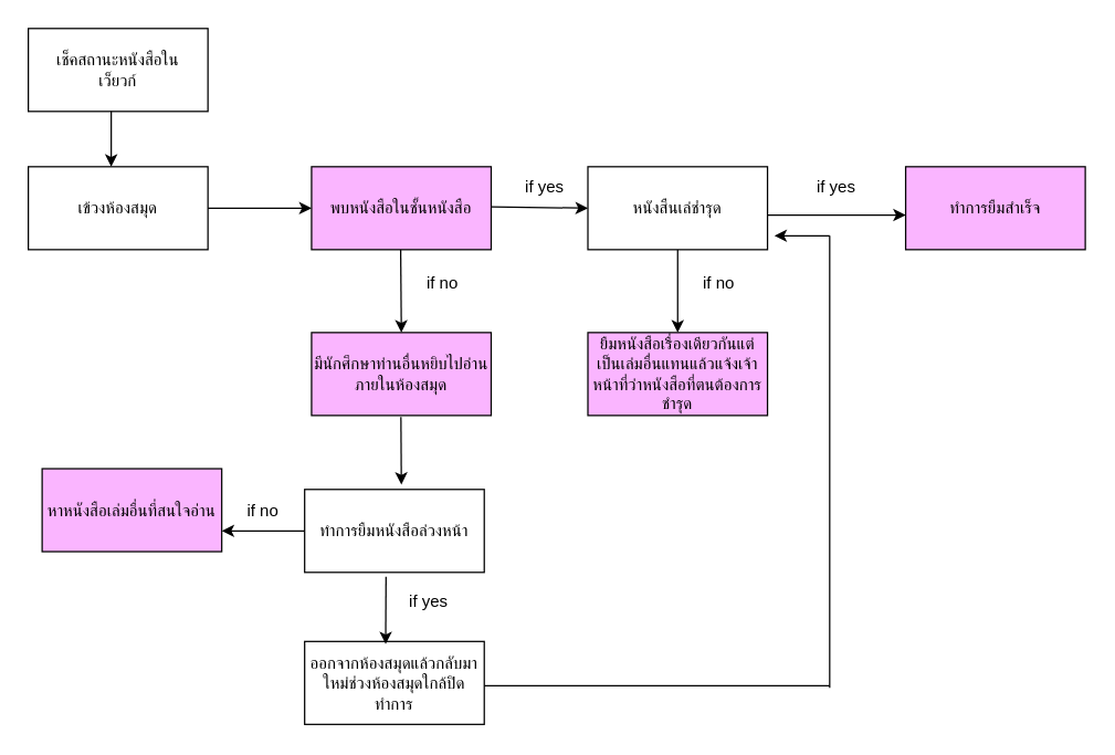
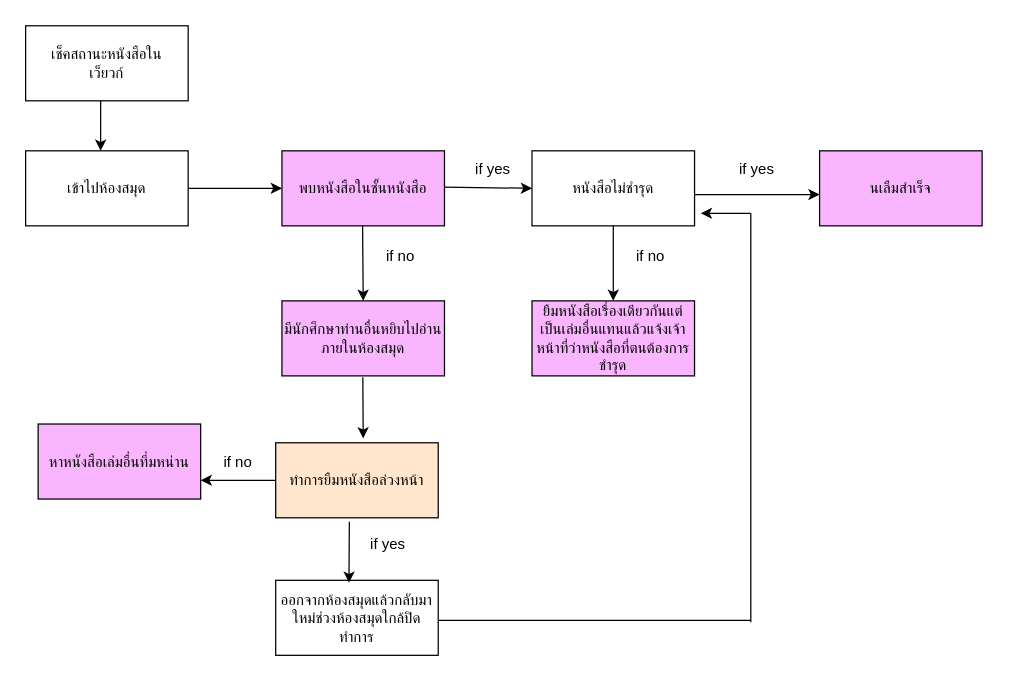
  <mxCell id="0" />
  <mxCell id="1" parent="0" />
  <mxCell id="2" value="เช็คสถานะหนังสือใน&lt;br&gt;เว็ยวก์" style="rounded=0;whiteSpace=wrap;html=1;" parent="1" vertex="1"><mxGeometry x="20" y="20" width="130" height="60" as="geometry" /></mxCell>
- <mxCell id="3" value="เข้วงห้องสมุด" style="rounded=0;whiteSpace=wrap;html=1;" parent="1" vertex="1"><mxGeometry x="20" y="120" width="130" height="60" as="geometry" /></mxCell>
- <mxCell id="4" value="ทำการยืมสำเร็จ" style="rounded=0;whiteSpace=wrap;html=1;fillColor=#FAB5FF;" parent="1" vertex="1"><mxGeometry x="655" y="120" width="130" height="60" as="geometry" /></mxCell>
+ <mxCell id="3" value="เข้าไปห้องสมุด" style="rounded=0;whiteSpace=wrap;html=1;" parent="1" vertex="1"><mxGeometry x="20" y="120" width="130" height="60" as="geometry" /></mxCell>
+ <mxCell id="4" value="นเลืมสำเร็จ" style="rounded=0;whiteSpace=wrap;html=1;fillColor=#FAB5FF;" parent="1" vertex="1"><mxGeometry x="655" y="120" width="130" height="60" as="geometry" /></mxCell>
  <mxCell id="5" value="มีนักศึกษาท่านอื่นหยิบไปอ่านภายในห้องสมุด" style="rounded=0;whiteSpace=wrap;html=1;fillColor=#fab5ff;" parent="1" vertex="1"><mxGeometry x="225" y="240" width="130" height="60" as="geometry" /></mxCell>
  <mxCell id="6" value="" style="endArrow=classic;html=1;rounded=0;" parent="1" edge="1"><mxGeometry width="50" height="50" relative="1" as="geometry"><mxPoint x="80" y="80" as="sourcePoint" /><mxPoint x="80" y="120" as="targetPoint" /></mxGeometry></mxCell>
  <mxCell id="7" value="" style="endArrow=classic;html=1;rounded=0;exitX=0.5;exitY=1;exitDx=0;exitDy=0;" parent="1" source="10" edge="1"><mxGeometry width="50" height="50" relative="1" as="geometry"><mxPoint x="470" y="210" as="sourcePoint" /><mxPoint x="490" y="240" as="targetPoint" /></mxGeometry></mxCell>
  <mxCell id="8" value="" style="endArrow=classic;html=1;rounded=0;exitX=0.311;exitY=1.004;exitDx=0;exitDy=0;exitPerimeter=0;" parent="1" edge="1"><mxGeometry width="50" height="50" relative="1" as="geometry"><mxPoint x="289.5" y="180" as="sourcePoint" /><mxPoint x="290" y="240" as="targetPoint" /></mxGeometry></mxCell>
  <mxCell id="9" value="if no" style="text;html=1;strokeColor=none;fillColor=none;align=center;verticalAlign=middle;whiteSpace=wrap;rounded=0;" parent="1" vertex="1"><mxGeometry x="290" y="190" width="60" height="30" as="geometry" /></mxCell>
- <mxCell id="10" value="หนังสืนเล่ชำรุด" style="rounded=0;whiteSpace=wrap;html=1;" parent="1" vertex="1"><mxGeometry x="425" y="120" width="130" height="60" as="geometry" /></mxCell>
+ <mxCell id="10" value="หนังสือไม่ชำรุด" style="rounded=0;whiteSpace=wrap;html=1;" parent="1" vertex="1"><mxGeometry x="425" y="120" width="130" height="60" as="geometry" /></mxCell>
  <mxCell id="11" value="" style="endArrow=classic;html=1;rounded=0;entryX=0;entryY=0.5;entryDx=0;entryDy=0;" parent="1" edge="1"><mxGeometry width="50" height="50" relative="1" as="geometry"><mxPoint x="555" y="155" as="sourcePoint" /><mxPoint x="655" y="155" as="targetPoint" /></mxGeometry></mxCell>
  <mxCell id="12" value="if yes" style="text;html=1;strokeColor=none;fillColor=none;align=center;verticalAlign=middle;whiteSpace=wrap;rounded=0;" parent="1" vertex="1"><mxGeometry x="575" y="120" width="60" height="30" as="geometry" /></mxCell>
  <mxCell id="13" value="ยืมหนังสือเรื่องเดียวกันแต่เป็นเล่มอื่นแทนแล้วแจ้งเจ้าหน้าที่ว่าหนังสือที่ตนต้องการชำรุด" style="rounded=0;whiteSpace=wrap;html=1;fillColor=#FAB5FF;" parent="1" vertex="1"><mxGeometry x="425" y="240" width="130" height="60" as="geometry" /></mxCell>
- <mxCell id="14" value="ทำการยืมหนังสือล่วงหน้า" style="rounded=0;whiteSpace=wrap;html=1;" parent="1" vertex="1"><mxGeometry x="220" y="353.5" width="130" height="60" as="geometry" /></mxCell>
+ <mxCell id="14" value="ทำการยืมหนังสือล่วงหน้า" style="rounded=0;whiteSpace=wrap;html=1;fillColor=#ffe6cc;" parent="1" vertex="1"><mxGeometry x="220" y="353.5" width="130" height="60" as="geometry" /></mxCell>
  <mxCell id="15" value="" style="endArrow=classic;html=1;rounded=0;exitX=0.082;exitY=0.963;exitDx=0;exitDy=0;exitPerimeter=0;" parent="1" edge="1"><mxGeometry width="50" height="50" relative="1" as="geometry"><mxPoint x="289.69" y="301.14" as="sourcePoint" /><mxPoint x="290" y="350" as="targetPoint" /></mxGeometry></mxCell>
- <mxCell id="16" value="หาหนังสือเล่มอื่นที่สนใจอ่าน" style="rounded=0;whiteSpace=wrap;html=1;fillColor=#FAB5FF;" parent="1" vertex="1"><mxGeometry x="30" y="338.5" width="130" height="60" as="geometry" /></mxCell>
+ <mxCell id="16" value="หาหนังสือเล่มอื่นที่มหน่าน" style="rounded=0;whiteSpace=wrap;html=1;fillColor=#FAB5FF;" parent="1" vertex="1"><mxGeometry x="30" y="338.5" width="130" height="60" as="geometry" /></mxCell>
  <mxCell id="17" value="" style="endArrow=classic;html=1;rounded=0;exitX=0;exitY=0.5;exitDx=0;exitDy=0;entryX=1;entryY=0.5;entryDx=0;entryDy=0;" parent="1" source="14" edge="1"><mxGeometry width="50" height="50" relative="1" as="geometry"><mxPoint x="160" y="383.5" as="sourcePoint" /><mxPoint x="160" y="383.5" as="targetPoint" /></mxGeometry></mxCell>
  <mxCell id="18" value="if no" style="text;html=1;strokeColor=none;fillColor=none;align=center;verticalAlign=middle;whiteSpace=wrap;rounded=0;" parent="1" vertex="1"><mxGeometry x="160" y="353.5" width="60" height="30" as="geometry" /></mxCell>
  <mxCell id="19" value="ออกจากห้องสมุดแล้วกลับมาใหม่ช่วงห้องสมุดใกล้ปิดทำการ" style="rounded=0;whiteSpace=wrap;html=1;" parent="1" vertex="1"><mxGeometry x="220" y="463.5" width="130" height="60" as="geometry" /></mxCell>
  <mxCell id="20" value="" style="endArrow=classic;html=1;rounded=0;entryX=0.451;entryY=-0.001;entryDx=0;entryDy=0;entryPerimeter=0;exitX=0.453;exitY=1.019;exitDx=0;exitDy=0;exitPerimeter=0;" parent="1" edge="1"><mxGeometry width="50" height="50" relative="1" as="geometry"><mxPoint x="278.89" y="416.64" as="sourcePoint" /><mxPoint x="278.63" y="465.44" as="targetPoint" /></mxGeometry></mxCell>
  <mxCell id="21" value="if yes" style="text;html=1;strokeColor=none;fillColor=none;align=center;verticalAlign=middle;whiteSpace=wrap;rounded=0;" parent="1" vertex="1"><mxGeometry x="280" y="420" width="60" height="30" as="geometry" /></mxCell>
  <mxCell id="22" value="" style="endArrow=none;html=1;rounded=0;" parent="1" edge="1"><mxGeometry width="50" height="50" relative="1" as="geometry"><mxPoint x="350" y="495.5" as="sourcePoint" /><mxPoint x="600" y="495.5" as="targetPoint" /></mxGeometry></mxCell>
  <mxCell id="23" value="" style="endArrow=none;html=1;rounded=0;" parent="1" edge="1"><mxGeometry width="50" height="50" relative="1" as="geometry"><mxPoint x="600" y="497" as="sourcePoint" /><mxPoint x="600" y="170" as="targetPoint" /></mxGeometry></mxCell>
  <mxCell id="24" value="" style="endArrow=classic;html=1;rounded=0;entryX=0;entryY=0.5;entryDx=0;entryDy=0;" parent="1" target="10" edge="1"><mxGeometry width="50" height="50" relative="1" as="geometry"><mxPoint x="355" y="149" as="sourcePoint" /><mxPoint x="405" y="149.82" as="targetPoint" /></mxGeometry></mxCell>
  <mxCell id="25" value="พบหนังสือในชั้นหนังสือ" style="rounded=0;whiteSpace=wrap;html=1;fillColor=#fab5ff;" parent="1" vertex="1"><mxGeometry x="225" y="120" width="130" height="60" as="geometry" /></mxCell>
  <mxCell id="26" value="" style="endArrow=classic;html=1;rounded=0;entryX=0;entryY=0.5;entryDx=0;entryDy=0;" parent="1" target="25" edge="1"><mxGeometry width="50" height="50" relative="1" as="geometry"><mxPoint x="150" y="150" as="sourcePoint" /><mxPoint x="220" y="150" as="targetPoint" /></mxGeometry></mxCell>
  <mxCell id="27" value="if yes" style="text;html=1;strokeColor=none;fillColor=none;align=center;verticalAlign=middle;whiteSpace=wrap;rounded=0;" parent="1" vertex="1"><mxGeometry x="363.5" y="120" width="60" height="30" as="geometry" /></mxCell>
  <mxCell id="28" value="if no" style="text;html=1;strokeColor=none;fillColor=none;align=center;verticalAlign=middle;whiteSpace=wrap;rounded=0;" parent="1" vertex="1"><mxGeometry x="490" y="190" width="60" height="30" as="geometry" /></mxCell>
  <mxCell id="29" value="" style="endArrow=classic;html=1;rounded=0;" parent="1" edge="1"><mxGeometry width="50" height="50" relative="1" as="geometry"><mxPoint x="600" y="170" as="sourcePoint" /><mxPoint x="560" y="170" as="targetPoint" /></mxGeometry></mxCell>
